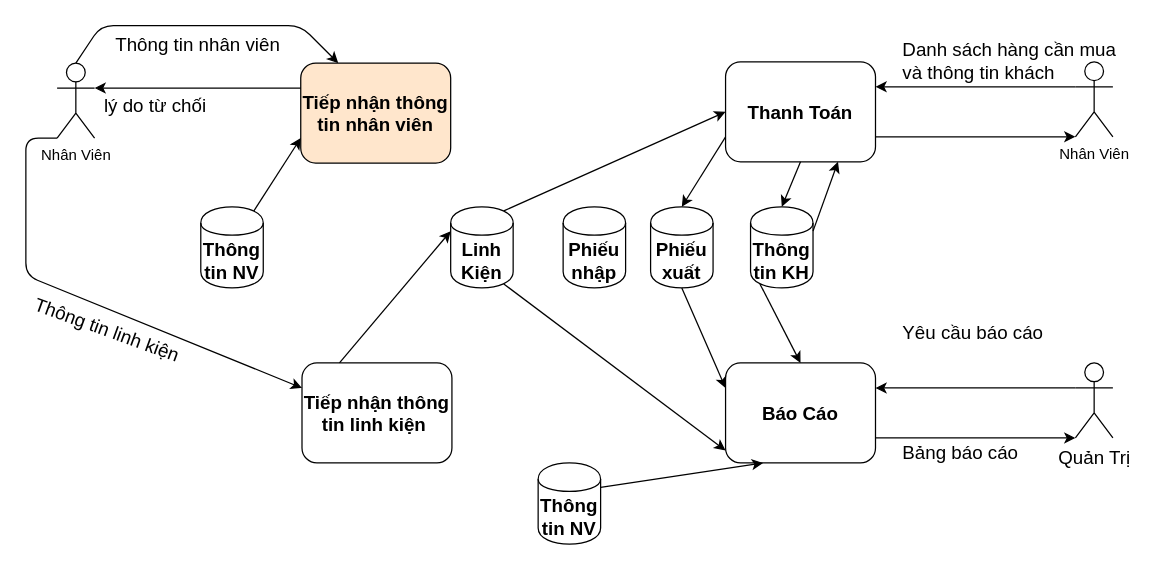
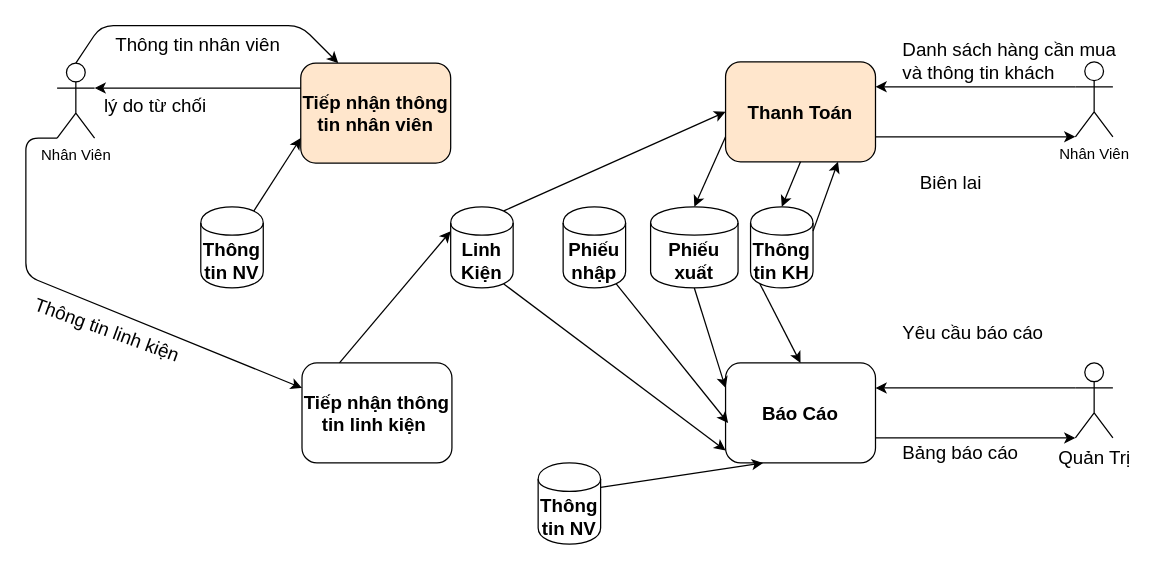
  <mxCell id="0" />
  <mxCell id="1" parent="0" />
  <mxCell id="2" value="Nhân Viên" style="shape=umlActor;verticalLabelPosition=bottom;labelBackgroundColor=#ffffff;verticalAlign=top;html=1;outlineConnect=0;" parent="1" vertex="1"><mxGeometry x="45" y="50" width="30" height="60" as="geometry" /></mxCell>
  <mxCell id="3" value="Tiếp nhận thông tin nhân viên" style="rounded=1;whiteSpace=wrap;html=1;fontSize=15;fontStyle=1;fillColor=#ffe6cc;" parent="1" vertex="1"><mxGeometry x="240" y="50" width="120" height="80" as="geometry" /></mxCell>
  <mxCell id="4" value="" style="endArrow=classic;html=1;fontSize=15;exitX=0.5;exitY=0;exitDx=0;exitDy=0;exitPerimeter=0;entryX=0.25;entryY=0;entryDx=0;entryDy=0;" parent="1" source="2" target="3" edge="1"><mxGeometry width="50" height="50" relative="1" as="geometry"><mxPoint x="120" y="80" as="sourcePoint" /><mxPoint x="170" y="30" as="targetPoint" /><Array as="points"><mxPoint x="80" y="20" /><mxPoint x="240" y="20" /></Array></mxGeometry></mxCell>
  <mxCell id="5" value="Thông tin nhân viên" style="text;html=1;resizable=0;points=[];autosize=1;align=left;verticalAlign=top;spacingTop=-4;fontSize=15;" parent="1" vertex="1"><mxGeometry x="90" y="24" width="150" height="20" as="geometry" /></mxCell>
  <mxCell id="6" value="" style="endArrow=classic;html=1;fontSize=15;entryX=1;entryY=0.333;entryDx=0;entryDy=0;entryPerimeter=0;exitX=0;exitY=0.25;exitDx=0;exitDy=0;" parent="1" source="3" target="2" edge="1"><mxGeometry width="50" height="50" relative="1" as="geometry"><mxPoint x="170" y="150" as="sourcePoint" /><mxPoint x="220" y="100" as="targetPoint" /></mxGeometry></mxCell>
  <mxCell id="7" value="lý do từ chối" style="text;html=1;resizable=0;points=[];autosize=1;align=left;verticalAlign=top;spacingTop=-4;fontSize=15;" parent="1" vertex="1"><mxGeometry x="81" y="73" width="100" height="20" as="geometry" /></mxCell>
  <mxCell id="8" value="Tiếp nhận thông tin linh kiện&amp;nbsp;" style="rounded=1;whiteSpace=wrap;html=1;fontSize=15;fontStyle=1" parent="1" vertex="1"><mxGeometry x="241" y="290" width="120" height="80" as="geometry" /></mxCell>
- <mxCell id="9" value="Thanh Toán" style="rounded=1;whiteSpace=wrap;html=1;fontSize=15;fontStyle=1" parent="1" vertex="1"><mxGeometry x="580" y="49" width="120" height="80" as="geometry" /></mxCell>
+ <mxCell id="9" value="Thanh Toán" style="rounded=1;whiteSpace=wrap;html=1;fontSize=15;fontStyle=1;fillColor=#ffe6cc;" parent="1" vertex="1"><mxGeometry x="580" y="49" width="120" height="80" as="geometry" /></mxCell>
  <mxCell id="10" value="Báo Cáo" style="rounded=1;whiteSpace=wrap;html=1;fontSize=15;fontStyle=1" parent="1" vertex="1"><mxGeometry x="580" y="290" width="120" height="80" as="geometry" /></mxCell>
  <mxCell id="11" value="Thông tin NV" style="shape=cylinder;whiteSpace=wrap;html=1;boundedLbl=1;backgroundOutline=1;fontSize=15;fontStyle=1" parent="1" vertex="1"><mxGeometry x="160" y="165" width="50" height="65" as="geometry" /></mxCell>
  <mxCell id="12" value="" style="endArrow=classic;html=1;fontSize=15;entryX=0;entryY=0.75;entryDx=0;entryDy=0;exitX=0.85;exitY=0.05;exitDx=0;exitDy=0;exitPerimeter=0;" parent="1" source="11" target="3" edge="1"><mxGeometry width="50" height="50" relative="1" as="geometry"><mxPoint x="220" y="190" as="sourcePoint" /><mxPoint x="270" y="140" as="targetPoint" /></mxGeometry></mxCell>
  <mxCell id="13" value="" style="endArrow=classic;html=1;fontSize=15;entryX=0;entryY=0.25;entryDx=0;entryDy=0;exitX=0;exitY=1;exitDx=0;exitDy=0;exitPerimeter=0;" parent="1" source="2" target="8" edge="1"><mxGeometry width="50" height="50" relative="1" as="geometry"><mxPoint x="40" y="310" as="sourcePoint" /><mxPoint x="90" y="260" as="targetPoint" /><Array as="points"><mxPoint x="20" y="110" /><mxPoint x="20" y="140" /><mxPoint x="20" y="220" /></Array></mxGeometry></mxCell>
  <mxCell id="14" value="Thông tin linh kiện" style="text;html=1;resizable=0;points=[];autosize=1;align=left;verticalAlign=top;spacingTop=-4;fontSize=15;rotation=20;" parent="1" vertex="1"><mxGeometry x="23" y="255" width="140" height="20" as="geometry" /></mxCell>
  <mxCell id="15" value="Linh Kiện" style="shape=cylinder;whiteSpace=wrap;html=1;boundedLbl=1;backgroundOutline=1;fontSize=15;fontStyle=1" parent="1" vertex="1"><mxGeometry x="360" y="165" width="50" height="65" as="geometry" /></mxCell>
  <mxCell id="16" value="" style="endArrow=classic;html=1;fontSize=15;entryX=0;entryY=0.3;entryDx=0;entryDy=0;exitX=0.25;exitY=0;exitDx=0;exitDy=0;" parent="1" source="8" target="15" edge="1"><mxGeometry width="50" height="50" relative="1" as="geometry"><mxPoint x="400" y="310" as="sourcePoint" /><mxPoint x="450" y="260" as="targetPoint" /></mxGeometry></mxCell>
  <mxCell id="17" value="Phiếu nhập" style="shape=cylinder;whiteSpace=wrap;html=1;boundedLbl=1;backgroundOutline=1;fontSize=15;fontStyle=1" parent="1" vertex="1"><mxGeometry x="450" y="165" width="50" height="65" as="geometry" /></mxCell>
- <mxCell id="18" value="Phiếu xuất" style="shape=cylinder;whiteSpace=wrap;html=1;boundedLbl=1;backgroundOutline=1;fontSize=15;fontStyle=1" parent="1" vertex="1"><mxGeometry x="520" y="165" width="50" height="65" as="geometry" /></mxCell>
+ <mxCell id="18" value="Phiếu xuất" style="shape=cylinder;whiteSpace=wrap;html=1;boundedLbl=1;backgroundOutline=1;fontSize=15;fontStyle=1" parent="1" vertex="1"><mxGeometry x="520" y="165" width="70" height="65" as="geometry" /></mxCell>
  <mxCell id="19" value="Thông tin KH" style="shape=cylinder;whiteSpace=wrap;html=1;boundedLbl=1;backgroundOutline=1;fontSize=15;fontStyle=1" parent="1" vertex="1"><mxGeometry x="600" y="165" width="50" height="65" as="geometry" /></mxCell>
  <mxCell id="20" value="Quản Trị" style="shape=umlActor;verticalLabelPosition=bottom;labelBackgroundColor=#ffffff;verticalAlign=top;html=1;outlineConnect=0;fontSize=15;" parent="1" vertex="1"><mxGeometry x="860" y="290" width="30" height="60" as="geometry" /></mxCell>
  <mxCell id="21" value="" style="endArrow=classic;html=1;fontSize=15;entryX=1;entryY=0.25;entryDx=0;entryDy=0;exitX=0;exitY=0.333;exitDx=0;exitDy=0;exitPerimeter=0;" parent="1" source="20" target="10" edge="1"><mxGeometry width="50" height="50" relative="1" as="geometry"><mxPoint x="750" y="330" as="sourcePoint" /><mxPoint x="800" y="280" as="targetPoint" /></mxGeometry></mxCell>
  <mxCell id="22" value="Yêu cầu báo cáo" style="text;html=1;resizable=0;points=[];autosize=1;align=left;verticalAlign=top;spacingTop=-4;fontSize=15;" parent="1" vertex="1"><mxGeometry x="720" y="254" width="130" height="20" as="geometry" /></mxCell>
  <mxCell id="23" value="" style="endArrow=classic;html=1;fontSize=15;entryX=0;entryY=1;entryDx=0;entryDy=0;entryPerimeter=0;" parent="1" target="20" edge="1"><mxGeometry width="50" height="50" relative="1" as="geometry"><mxPoint x="700" y="350" as="sourcePoint" /><mxPoint x="780" y="350" as="targetPoint" /></mxGeometry></mxCell>
  <mxCell id="24" value="Bảng báo cáo" style="text;html=1;resizable=0;points=[];autosize=1;align=left;verticalAlign=top;spacingTop=-4;fontSize=15;" parent="1" vertex="1"><mxGeometry x="720" y="350" width="110" height="20" as="geometry" /></mxCell>
  <mxCell id="25" value="" style="endArrow=classic;html=1;fontSize=15;entryX=0;entryY=0.25;entryDx=0;entryDy=0;exitX=0.5;exitY=1;exitDx=0;exitDy=0;" parent="1" source="18" target="10" edge="1"><mxGeometry width="50" height="50" relative="1" as="geometry"><mxPoint x="500" y="330" as="sourcePoint" /><mxPoint x="550" y="280" as="targetPoint" /></mxGeometry></mxCell>
+ <mxCell id="26" value="" style="endArrow=classic;html=1;fontSize=15;entryX=0.017;entryY=0.6;entryDx=0;entryDy=0;entryPerimeter=0;exitX=0.85;exitY=0.95;exitDx=0;exitDy=0;exitPerimeter=0;" parent="1" source="17" target="10" edge="1"><mxGeometry width="50" height="50" relative="1" as="geometry"><mxPoint x="490" y="340" as="sourcePoint" /><mxPoint x="540" y="290" as="targetPoint" /></mxGeometry></mxCell>
  <mxCell id="27" value="" style="endArrow=classic;html=1;fontSize=15;entryX=0.5;entryY=0;entryDx=0;entryDy=0;exitX=0.15;exitY=0.95;exitDx=0;exitDy=0;exitPerimeter=0;" parent="1" source="19" target="10" edge="1"><mxGeometry width="50" height="50" relative="1" as="geometry"><mxPoint x="720" y="240" as="sourcePoint" /><mxPoint x="770" y="190" as="targetPoint" /></mxGeometry></mxCell>
  <mxCell id="28" value="" style="endArrow=classic;html=1;fontSize=15;entryX=0;entryY=0.875;entryDx=0;entryDy=0;entryPerimeter=0;exitX=0.85;exitY=0.95;exitDx=0;exitDy=0;exitPerimeter=0;" parent="1" source="15" target="10" edge="1"><mxGeometry width="50" height="50" relative="1" as="geometry"><mxPoint x="430" y="360" as="sourcePoint" /><mxPoint x="480" y="310" as="targetPoint" /></mxGeometry></mxCell>
  <mxCell id="29" value="Thông tin NV" style="shape=cylinder;whiteSpace=wrap;html=1;boundedLbl=1;backgroundOutline=1;fontSize=15;fontStyle=1" parent="1" vertex="1"><mxGeometry x="430" y="370" width="50" height="65" as="geometry" /></mxCell>
  <mxCell id="30" value="" style="endArrow=classic;html=1;fontSize=15;entryX=0.25;entryY=1;entryDx=0;entryDy=0;exitX=1;exitY=0.3;exitDx=0;exitDy=0;" parent="1" source="29" target="10" edge="1"><mxGeometry width="50" height="50" relative="1" as="geometry"><mxPoint x="580" y="500" as="sourcePoint" /><mxPoint x="630" y="450" as="targetPoint" /></mxGeometry></mxCell>
  <mxCell id="31" value="" style="endArrow=classic;html=1;fontSize=15;entryX=0.5;entryY=0;entryDx=0;entryDy=0;exitX=0;exitY=0.75;exitDx=0;exitDy=0;" parent="1" source="9" target="18" edge="1"><mxGeometry width="50" height="50" relative="1" as="geometry"><mxPoint x="490" y="110" as="sourcePoint" /><mxPoint x="540" y="60" as="targetPoint" /></mxGeometry></mxCell>
  <mxCell id="32" value="Nhân Viên" style="shape=umlActor;verticalLabelPosition=bottom;labelBackgroundColor=#ffffff;verticalAlign=top;html=1;outlineConnect=0;" parent="1" vertex="1"><mxGeometry x="860" y="49" width="30" height="60" as="geometry" /></mxCell>
  <mxCell id="33" value="" style="endArrow=classic;html=1;fontSize=15;entryX=1;entryY=0.25;entryDx=0;entryDy=0;exitX=0;exitY=0.333;exitDx=0;exitDy=0;exitPerimeter=0;" parent="1" source="32" target="9" edge="1"><mxGeometry width="50" height="50" relative="1" as="geometry"><mxPoint x="750" y="100" as="sourcePoint" /><mxPoint x="800" y="50" as="targetPoint" /></mxGeometry></mxCell>
  <mxCell id="34" value="Danh sách hàng cần mua&lt;br&gt;và thông tin khách" style="text;html=1;resizable=0;points=[];autosize=1;align=left;verticalAlign=top;spacingTop=-4;fontSize=15;" parent="1" vertex="1"><mxGeometry x="720" y="28" width="190" height="40" as="geometry" /></mxCell>
  <mxCell id="35" value="" style="endArrow=classic;html=1;fontSize=15;entryX=0;entryY=0.5;entryDx=0;entryDy=0;exitX=0.85;exitY=0.05;exitDx=0;exitDy=0;exitPerimeter=0;" parent="1" source="15" target="9" edge="1"><mxGeometry width="50" height="50" relative="1" as="geometry"><mxPoint x="530" y="60" as="sourcePoint" /><mxPoint x="480" y="110" as="targetPoint" /></mxGeometry></mxCell>
  <mxCell id="36" value="" style="endArrow=classic;html=1;fontSize=15;entryX=0.5;entryY=0;entryDx=0;entryDy=0;exitX=0.5;exitY=1;exitDx=0;exitDy=0;" parent="1" source="9" target="19" edge="1"><mxGeometry width="50" height="50" relative="1" as="geometry"><mxPoint x="700" y="200" as="sourcePoint" /><mxPoint x="750" y="150" as="targetPoint" /></mxGeometry></mxCell>
  <mxCell id="37" value="" style="endArrow=classic;html=1;fontSize=15;entryX=0.75;entryY=1;entryDx=0;entryDy=0;exitX=1;exitY=0.3;exitDx=0;exitDy=0;" parent="1" source="19" target="9" edge="1"><mxGeometry width="50" height="50" relative="1" as="geometry"><mxPoint x="660" y="220" as="sourcePoint" /><mxPoint x="710" y="170" as="targetPoint" /></mxGeometry></mxCell>
  <mxCell id="38" value="" style="endArrow=classic;html=1;entryX=0;entryY=1;entryDx=0;entryDy=0;entryPerimeter=0;exitX=1;exitY=0.75;exitDx=0;exitDy=0;" edge="1" parent="1" source="9" target="32"><mxGeometry width="50" height="50" relative="1" as="geometry"><mxPoint x="740" y="150" as="sourcePoint" /><mxPoint x="790" y="100" as="targetPoint" /></mxGeometry></mxCell>
+ <mxCell id="39" value="Biên lai" style="text;html=1;resizable=0;points=[];autosize=1;align=left;verticalAlign=top;spacingTop=-4;fontSize=15;" vertex="1" parent="1"><mxGeometry x="734" y="134" width="50" height="20" as="geometry" /></mxCell>
